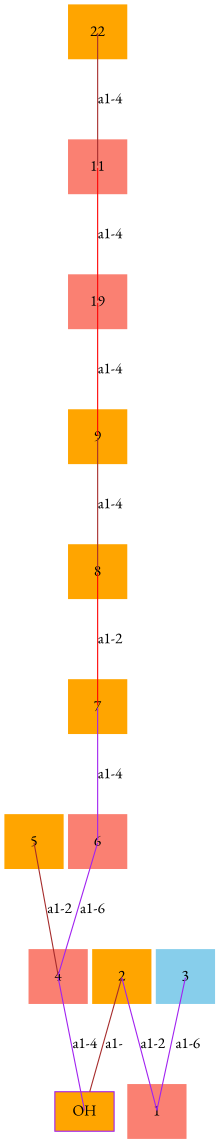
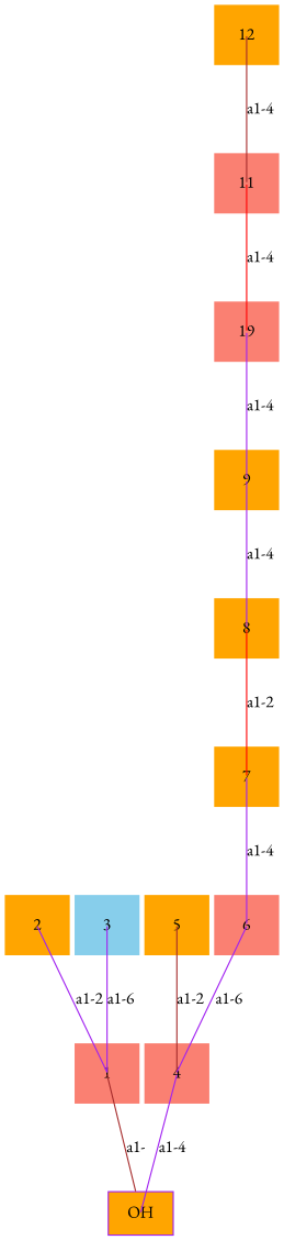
  graph {
    fontname="EB Garamond"
    nodesep=0.05
    rankdir=TB
    ranksep=0.8
    splines=false
    node [color=purple fillcolor=orange fixedsize=true fontname="EB Garamond" labelfontsize=12 scale=true shape=none style=filled]
    edge [color=purple fontname="EB Garamond" headclip=false labelangle=320.0 labeldistance=1.2 labelfontsize=12 tailclip=false]
    n1 [label=OH shape=box]
    1 [color=black fillcolor=salmon height=0.7]
    2 [color=black height=0.7]
    3 [fillcolor=skyblue height=0.7]
    4 [color=black fillcolor=salmon height=0.7]
    5 [color=red height=0.7]
    6 [fillcolor=salmon height=0.7]
    7 [height=0.7]
    8 [height=0.7]
    9 [color=black height=0.7]
    n11 [color=red fillcolor=salmon height=0.7 label=19]
    11 [color=red fillcolor=salmon height=0.7]
-   12 [color=black height=0.7 label=22]
-   2 -- n1 [color=brown headclip=true label="a1-"]
+   12 [color=black height=0.7]
+   1 -- n1 [color=brown headclip=true label="a1-"]
    2 -- 1 [label="a1-2"]
    3 -- 1 [label="a1-6"]
    4 -- n1 [label="a1-4"]
    5 -- 4 [color=brown label="a1-2"]
    6 -- 4 [label="a1-6"]
    7 -- 6 [label="a1-4"]
    8 -- 7 [color=red label="a1-2"]
-   9 -- 8 [color=brown label="a1-4"]
-   n11 -- 9 [color=red label="a1-4"]
+   9 -- 8 [label="a1-4"]
+   n11 -- 9 [label="a1-4"]
    11 -- n11 [color=red label="a1-4"]
    12 -- 11 [color=brown label="a1-4"]
  }
